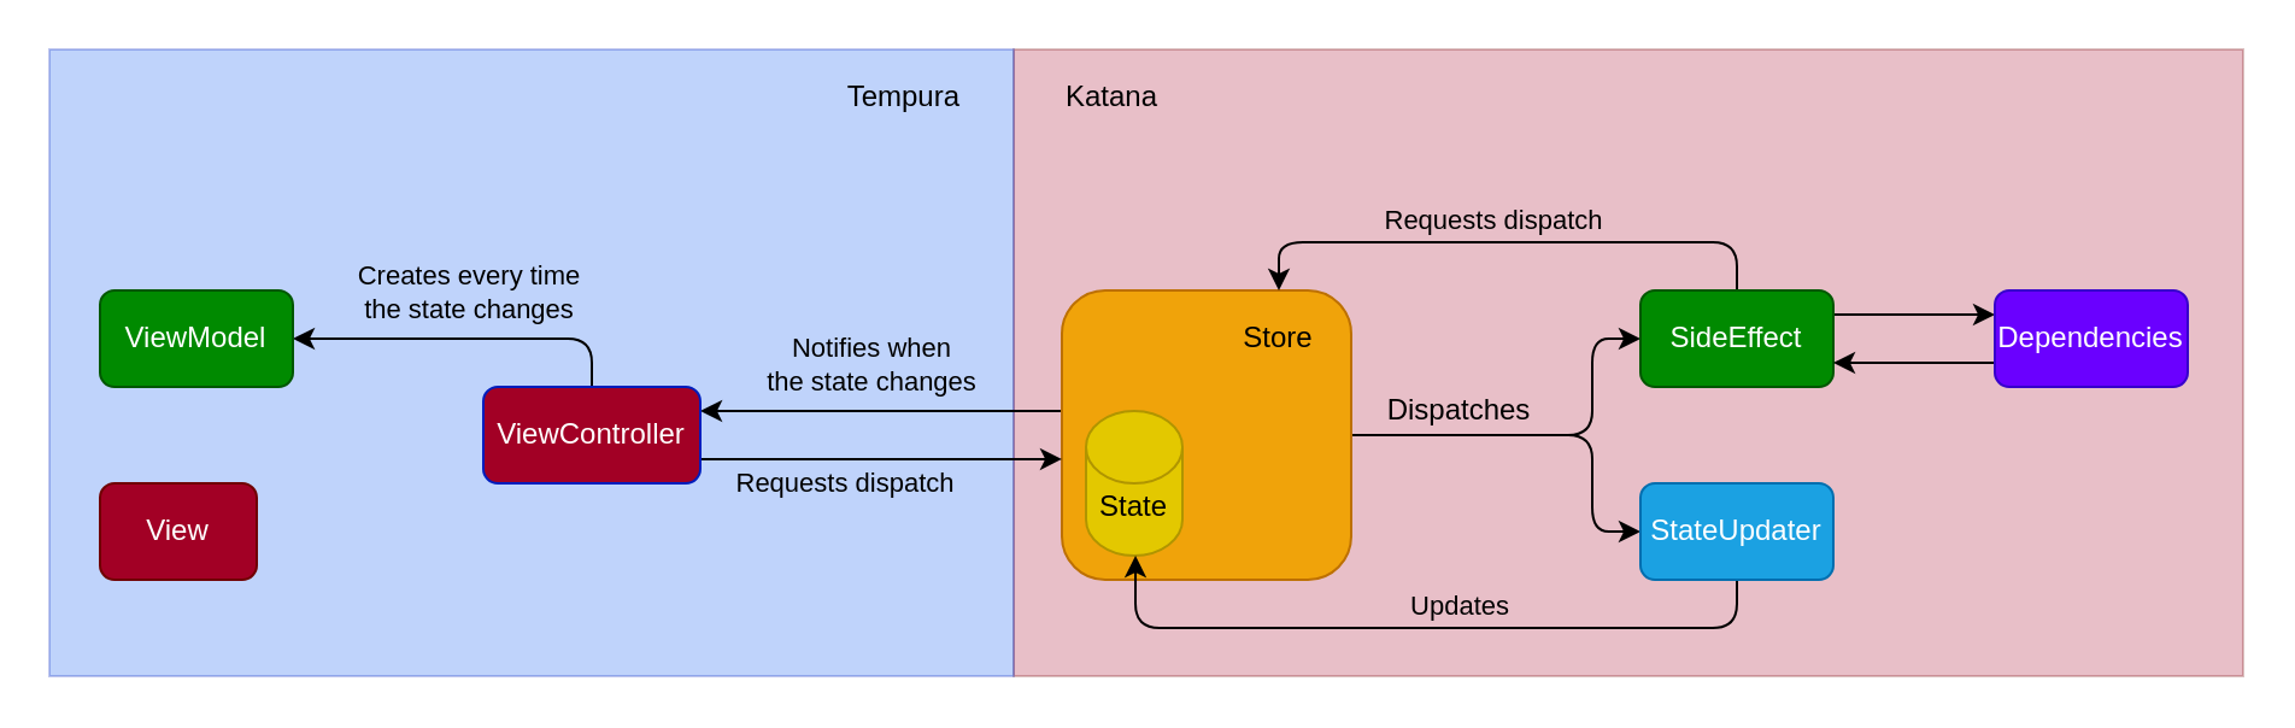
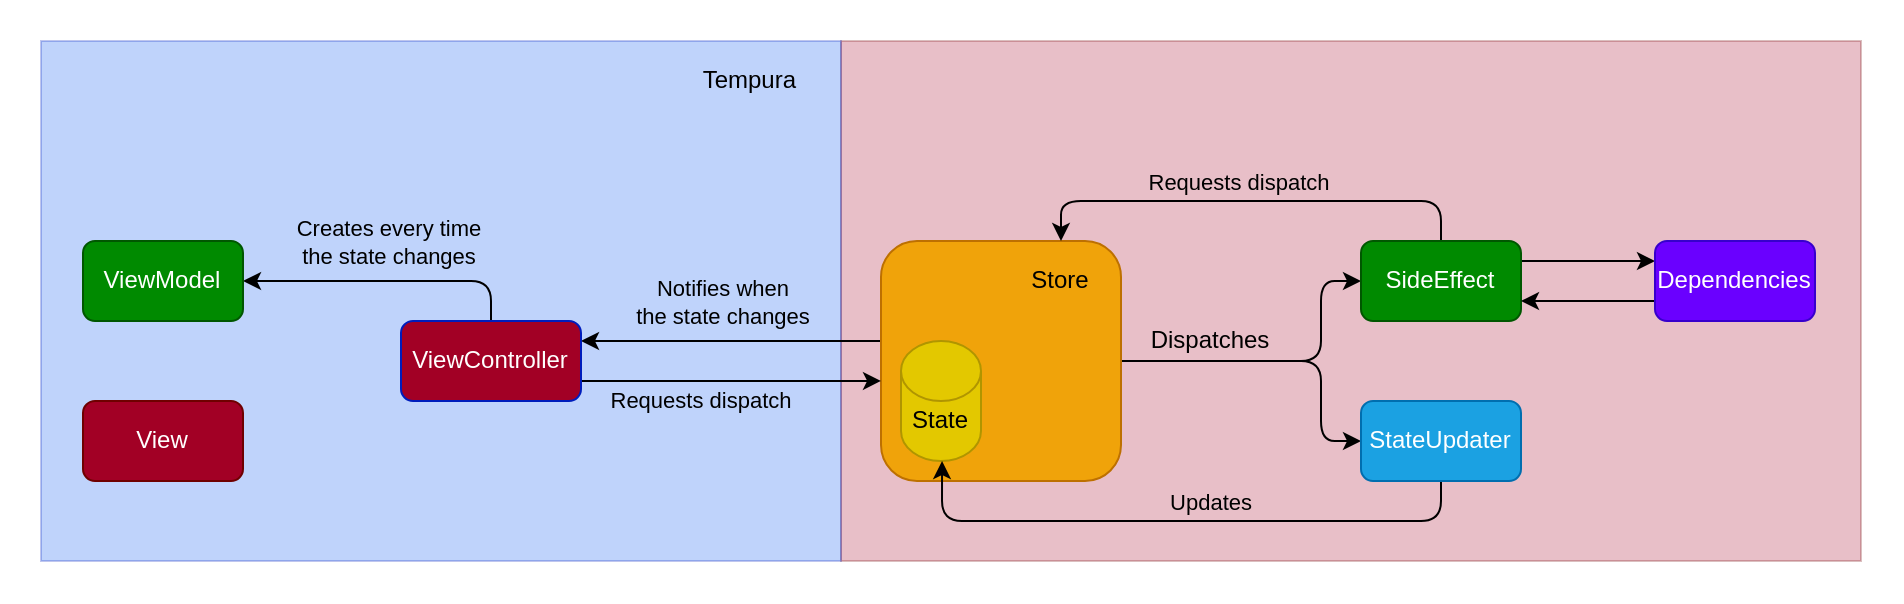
  <mxCell id="0" />
  <mxCell id="1" parent="0" />
  <mxCell id="2" value="" style="rounded=0;whiteSpace=wrap;html=1;labelBackgroundColor=none;fillColor=#a20025;strokeColor=#6F0000;fontColor=#ffffff;opacity=25;" vertex="1" parent="1"><mxGeometry x="420" y="20" width="510" height="260" as="geometry" /></mxCell>
  <mxCell id="3" value="" style="rounded=0;whiteSpace=wrap;html=1;labelBackgroundColor=none;fillColor=#0050ef;strokeColor=#001DBC;fontColor=#ffffff;opacity=25;" vertex="1" parent="1"><mxGeometry x="20" y="20" width="400" height="260" as="geometry" /></mxCell>
  <mxCell id="4" style="edgeStyle=orthogonalEdgeStyle;rounded=1;orthogonalLoop=1;jettySize=auto;html=1;exitX=1;exitY=0.5;exitDx=0;exitDy=0;entryX=0;entryY=0.5;entryDx=0;entryDy=0;labelBackgroundColor=none;" edge="1" parent="1" source="8" target="18"><mxGeometry relative="1" as="geometry"><Array as="points"><mxPoint x="660" y="180" /><mxPoint x="660" y="140" /></Array></mxGeometry></mxCell>
  <mxCell id="5" style="edgeStyle=orthogonalEdgeStyle;rounded=1;orthogonalLoop=1;jettySize=auto;html=1;exitX=1;exitY=0.5;exitDx=0;exitDy=0;entryX=0;entryY=0.5;entryDx=0;entryDy=0;labelBackgroundColor=none;" edge="1" parent="1" source="8" target="14"><mxGeometry relative="1" as="geometry"><Array as="points"><mxPoint x="660" y="180" /><mxPoint x="660" y="220" /></Array></mxGeometry></mxCell>
  <mxCell id="6" style="edgeStyle=orthogonalEdgeStyle;rounded=1;orthogonalLoop=1;jettySize=auto;html=1;exitX=0.002;exitY=0.417;exitDx=0;exitDy=0;entryX=1;entryY=0.25;entryDx=0;entryDy=0;labelBackgroundColor=none;exitPerimeter=0;" edge="1" parent="1" source="8" target="26"><mxGeometry relative="1" as="geometry"><Array as="points" /></mxGeometry></mxCell>
  <mxCell id="7" value="Notifies when&lt;br&gt;the state changes" style="edgeLabel;html=1;align=center;verticalAlign=middle;resizable=0;points=[];labelBackgroundColor=none;" vertex="1" connectable="0" parent="6"><mxGeometry x="0.227" y="-2" relative="1" as="geometry"><mxPoint x="12" y="-18" as="offset" /></mxGeometry></mxCell>
  <mxCell id="8" value="" style="rounded=1;whiteSpace=wrap;html=1;labelBackgroundColor=none;fillColor=#f0a30a;strokeColor=#BD7000;fontColor=#ffffff;" vertex="1" parent="1"><mxGeometry x="440" y="120" width="120" height="120" as="geometry" /></mxCell>
  <mxCell id="9" value="" style="shape=cylinder2;whiteSpace=wrap;html=1;boundedLbl=1;backgroundOutline=1;size=15;labelBackgroundColor=none;fillColor=#e3c800;strokeColor=#B09500;fontColor=#ffffff;" vertex="1" parent="1"><mxGeometry x="450" y="170" width="40" height="60" as="geometry" /></mxCell>
  <mxCell id="10" value="Store" style="text;html=1;strokeColor=none;fillColor=none;align=center;verticalAlign=middle;whiteSpace=wrap;rounded=0;labelBackgroundColor=none;" vertex="1" parent="1"><mxGeometry x="510" y="130" width="40" height="20" as="geometry" /></mxCell>
  <mxCell id="11" value="State" style="text;html=1;strokeColor=none;fillColor=none;align=center;verticalAlign=middle;whiteSpace=wrap;rounded=0;labelBackgroundColor=none;" vertex="1" parent="1"><mxGeometry x="450" y="200" width="40" height="20" as="geometry" /></mxCell>
  <mxCell id="12" style="edgeStyle=orthogonalEdgeStyle;rounded=1;orthogonalLoop=1;jettySize=auto;html=1;exitX=0.5;exitY=1;exitDx=0;exitDy=0;entryX=0.513;entryY=1;entryDx=0;entryDy=0;entryPerimeter=0;labelBackgroundColor=none;" edge="1" parent="1" source="14" target="9"><mxGeometry relative="1" as="geometry" /></mxCell>
  <mxCell id="13" value="Updates" style="edgeLabel;html=1;align=center;verticalAlign=middle;resizable=0;points=[];labelBackgroundColor=none;" vertex="1" connectable="0" parent="12"><mxGeometry x="0.046" y="-1" relative="1" as="geometry"><mxPoint x="21.5" y="-9" as="offset" /></mxGeometry></mxCell>
  <mxCell id="14" value="StateUpdater" style="rounded=1;whiteSpace=wrap;html=1;labelBackgroundColor=none;fillColor=#1ba1e2;strokeColor=#006EAF;fontColor=#ffffff;" vertex="1" parent="1"><mxGeometry x="680" y="200" width="80" height="40" as="geometry" /></mxCell>
  <mxCell id="15" style="edgeStyle=orthogonalEdgeStyle;rounded=1;orthogonalLoop=1;jettySize=auto;html=1;exitX=1;exitY=0.25;exitDx=0;exitDy=0;entryX=0;entryY=0.25;entryDx=0;entryDy=0;labelBackgroundColor=none;" edge="1" parent="1" source="18" target="21"><mxGeometry relative="1" as="geometry" /></mxCell>
  <mxCell id="16" style="edgeStyle=orthogonalEdgeStyle;rounded=1;orthogonalLoop=1;jettySize=auto;html=1;exitX=0.5;exitY=0;exitDx=0;exitDy=0;entryX=0.75;entryY=0;entryDx=0;entryDy=0;labelBackgroundColor=none;" edge="1" parent="1" source="18" target="8"><mxGeometry relative="1" as="geometry" /></mxCell>
  <mxCell id="17" value="Requests dispatch" style="edgeLabel;html=1;align=center;verticalAlign=middle;resizable=0;points=[];labelBackgroundColor=none;" vertex="1" connectable="0" parent="16"><mxGeometry x="0.065" y="-1" relative="1" as="geometry"><mxPoint y="-9" as="offset" /></mxGeometry></mxCell>
  <mxCell id="18" value="SideEffect" style="rounded=1;whiteSpace=wrap;html=1;labelBackgroundColor=none;fillColor=#008a00;strokeColor=#005700;fontColor=#ffffff;" vertex="1" parent="1"><mxGeometry x="680" y="120" width="80" height="40" as="geometry" /></mxCell>
  <mxCell id="19" value="Dispatches" style="text;html=1;strokeColor=none;fillColor=none;align=center;verticalAlign=middle;whiteSpace=wrap;rounded=0;labelBackgroundColor=none;" vertex="1" parent="1"><mxGeometry x="570" y="160" width="70" height="20" as="geometry" /></mxCell>
  <mxCell id="20" style="edgeStyle=orthogonalEdgeStyle;rounded=1;orthogonalLoop=1;jettySize=auto;html=1;exitX=0;exitY=0.75;exitDx=0;exitDy=0;entryX=1;entryY=0.75;entryDx=0;entryDy=0;labelBackgroundColor=none;" edge="1" parent="1" source="21" target="18"><mxGeometry relative="1" as="geometry" /></mxCell>
  <mxCell id="21" value="Dependencies" style="rounded=1;whiteSpace=wrap;html=1;labelBackgroundColor=none;fillColor=#6a00ff;strokeColor=#3700CC;fontColor=#ffffff;" vertex="1" parent="1"><mxGeometry x="827" y="120" width="80" height="40" as="geometry" /></mxCell>
  <mxCell id="22" style="edgeStyle=orthogonalEdgeStyle;rounded=1;orthogonalLoop=1;jettySize=auto;html=1;exitX=0.5;exitY=0;exitDx=0;exitDy=0;entryX=1;entryY=0.5;entryDx=0;entryDy=0;labelBackgroundColor=none;" edge="1" parent="1" source="26" target="27"><mxGeometry relative="1" as="geometry"><mxPoint x="236" y="160" as="sourcePoint" /></mxGeometry></mxCell>
  <mxCell id="23" value="Creates every time&lt;br&gt;the state changes" style="edgeLabel;html=1;align=center;verticalAlign=middle;resizable=0;points=[];labelBackgroundColor=none;" vertex="1" connectable="0" parent="22"><mxGeometry x="0.538" y="1" relative="1" as="geometry"><mxPoint x="39" y="-21" as="offset" /></mxGeometry></mxCell>
  <mxCell id="24" style="edgeStyle=orthogonalEdgeStyle;rounded=1;orthogonalLoop=1;jettySize=auto;html=1;exitX=1;exitY=0.75;exitDx=0;exitDy=0;entryX=0;entryY=0.583;entryDx=0;entryDy=0;entryPerimeter=0;labelBackgroundColor=none;" edge="1" parent="1" source="26" target="8"><mxGeometry relative="1" as="geometry" /></mxCell>
  <mxCell id="25" value="Requests dispatch" style="edgeLabel;html=1;align=center;verticalAlign=middle;resizable=0;points=[];labelBackgroundColor=none;" vertex="1" connectable="0" parent="24"><mxGeometry x="-0.41" y="-1" relative="1" as="geometry"><mxPoint x="15.75" y="9.01" as="offset" /></mxGeometry></mxCell>
  <mxCell id="26" value="ViewController" style="rounded=1;whiteSpace=wrap;html=1;labelBackgroundColor=none;fillColor=#a20025;strokeColor=#001DBC;fontColor=#ffffff;" vertex="1" parent="1"><mxGeometry x="200" y="160" width="90" height="40" as="geometry" /></mxCell>
  <mxCell id="27" value="ViewModel" style="rounded=1;whiteSpace=wrap;html=1;labelBackgroundColor=none;fillColor=#008a00;strokeColor=#005700;fontColor=#ffffff;" vertex="1" parent="1"><mxGeometry x="41" y="120" width="80" height="40" as="geometry" /></mxCell>
- <mxCell id="28" value="View" style="rounded=1;whiteSpace=wrap;html=1;labelBackgroundColor=none;fillColor=#a20025;strokeColor=#6F0000;fontColor=#ffffff;" vertex="1" parent="1"><mxGeometry x="41" y="200" width="65" height="40" as="geometry" /></mxCell>
+ <mxCell id="28" value="View" style="rounded=1;whiteSpace=wrap;html=1;labelBackgroundColor=none;fillColor=#a20025;strokeColor=#6F0000;fontColor=#ffffff;" vertex="1" parent="1"><mxGeometry x="41" y="200" width="80" height="40" as="geometry" /></mxCell>
  <mxCell id="29" value="Tempura" style="text;html=1;strokeColor=none;fillColor=none;align=right;verticalAlign=middle;whiteSpace=wrap;rounded=0;labelBackgroundColor=none;opacity=25;" vertex="1" parent="1"><mxGeometry x="350" y="30" width="50" height="20" as="geometry" /></mxCell>
- <mxCell id="30" value="Katana" style="text;html=1;strokeColor=none;fillColor=none;align=left;verticalAlign=middle;whiteSpace=wrap;rounded=0;labelBackgroundColor=none;opacity=25;" vertex="1" parent="1"><mxGeometry x="440" y="30" width="40" height="20" as="geometry" /></mxCell>
